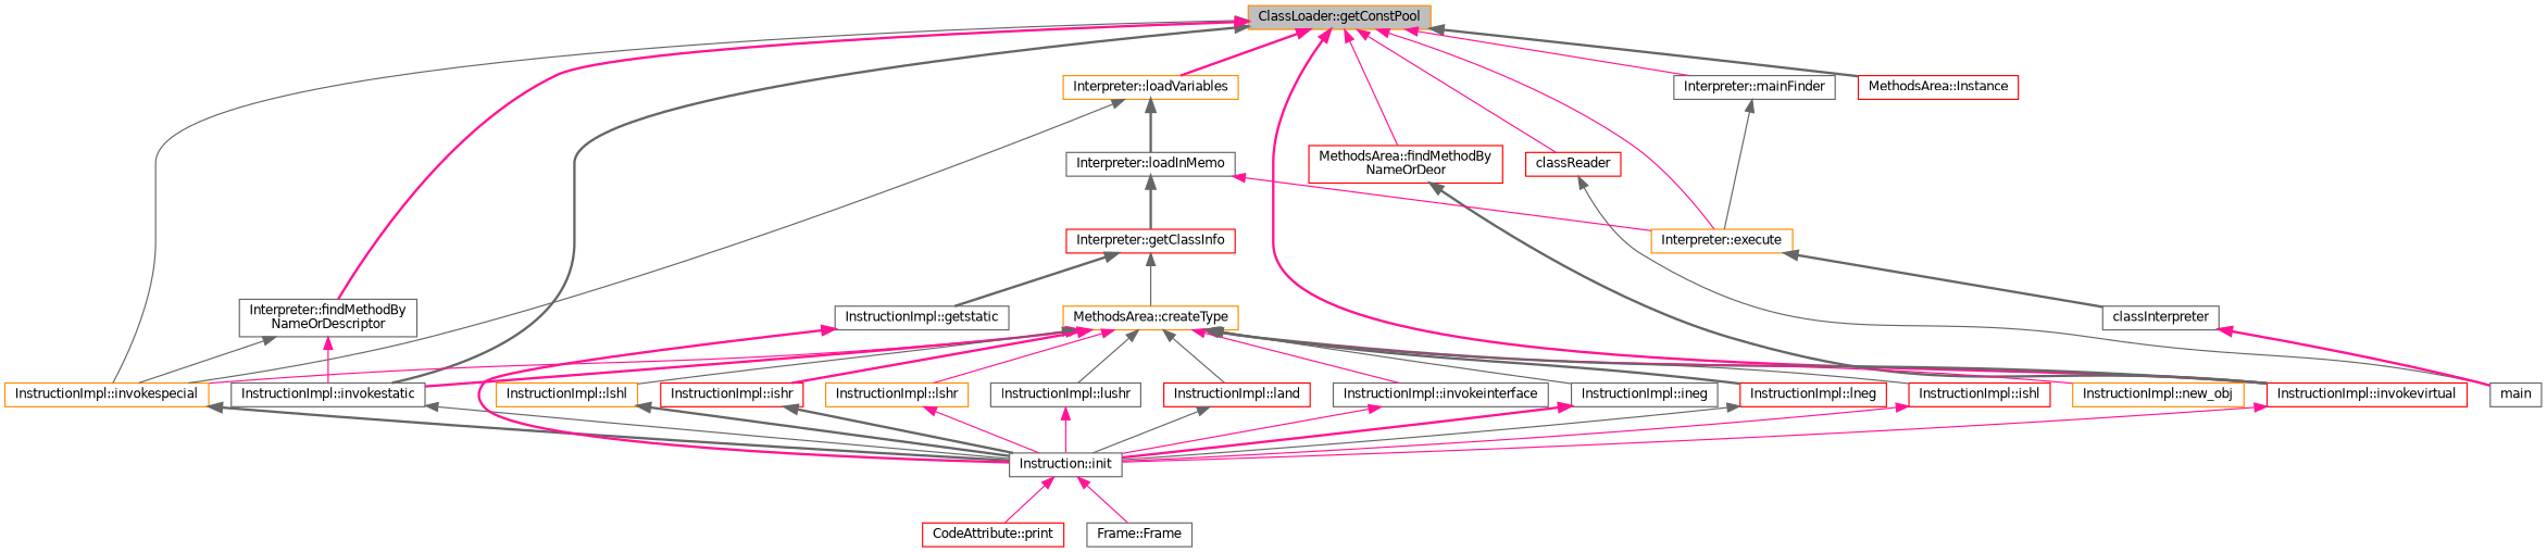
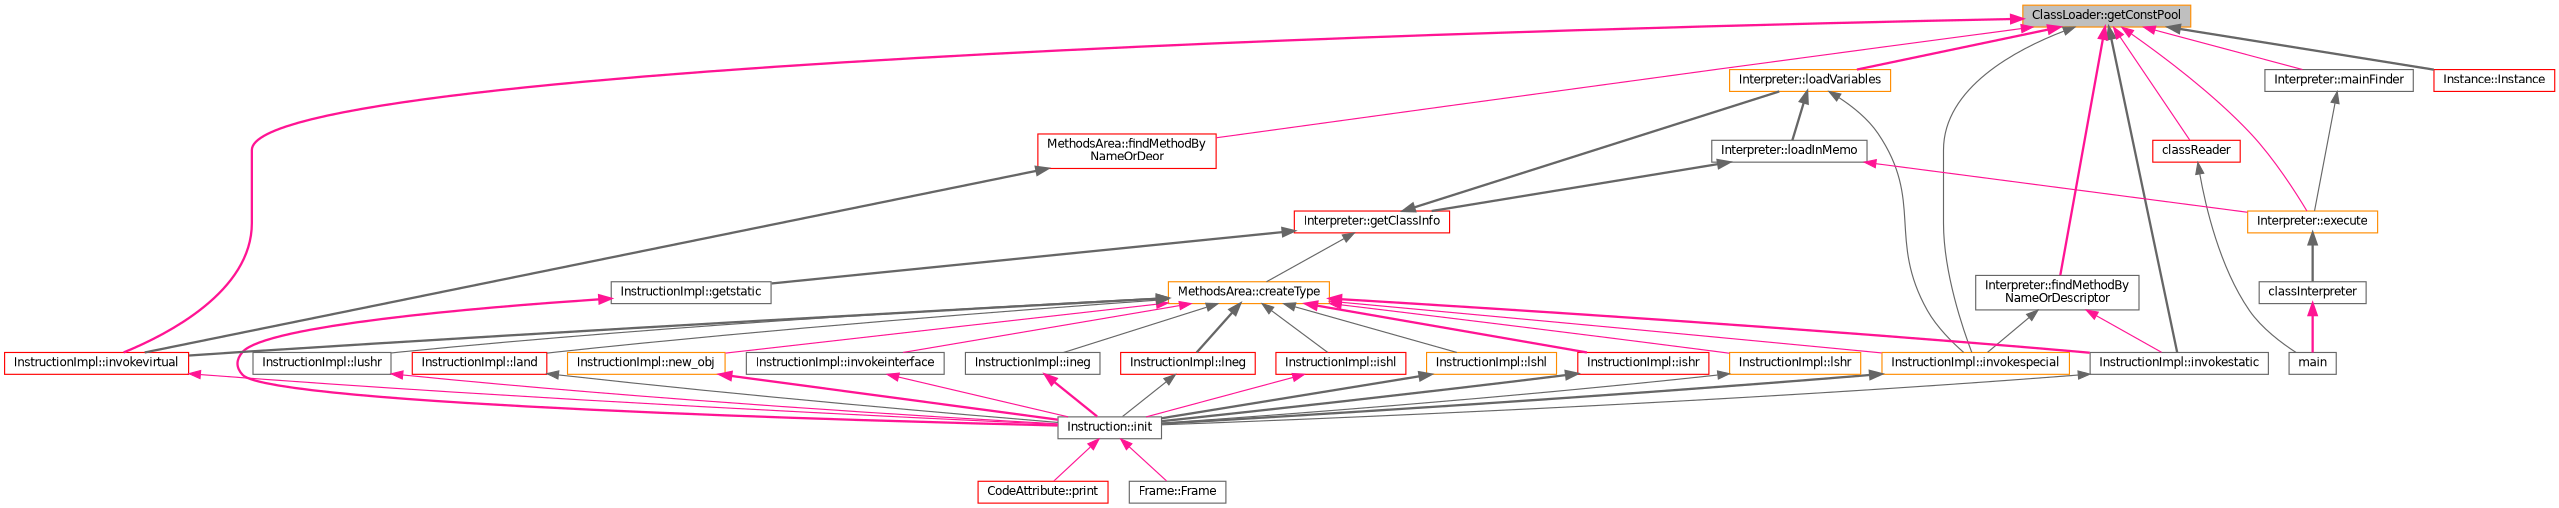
  digraph {
    rankdir=TB
    node [color=gray40 fillcolor=white fontname=Helvetica fontsize=10 shape=record style=filled]
    edge [color=gray40 dir=back fontname=Helvetica fontsize=10 labelfontname=Helvetica labelfontsize=10 style=solid]
    n1 [color=darkorange fillcolor=grey75 fontcolor=black height=0.2 label="ClassLoader::getConstPool" width=0.4]
    n2 [color=red height=0.2 label="MethodsArea::findMethodBy\lNameOrDeor" width=0.4]
    n3 [color=red height=0.2 label="InstructionImpl::invokevirtual" width=0.4]
-   n4 [color=red height=0.2 label="MethodsArea::Instance" width=0.4]
+   n4 [color=red height=0.2 label="Instance::Instance" width=0.4]
    n5 [color=darkorange height=0.2 label="InstructionImpl::invokespecial" width=0.4]
    n6 [height=0.2 label="InstructionImpl::invokestatic" width=0.4]
    n7 [color=darkorange height=0.2 label="Interpreter::execute" width=0.4]
    n8 [color=darkorange height=0.2 label="Interpreter::loadVariables" width=0.4]
    n9 [height=0.2 label="Interpreter::mainFinder" width=0.4]
    n10 [height=0.2 label="Interpreter::findMethodBy\lNameOrDescriptor" width=0.4]
    n11 [color=red height=0.2 label=classReader width=0.4]
    n12 [height=0.2 label="Instruction::init" width=0.4]
    n13 [height=0.2 label=classInterpreter width=0.4]
    n14 [height=0.2 label="Interpreter::loadInMemo" width=0.4]
    n15 [height=0.2 label=main width=0.4]
    n16 [color=red height=0.2 label="CodeAttribute::print" width=0.4]
    n17 [height=0.2 label="Frame::Frame" width=0.4]
    n18 [color=red height=0.2 label="Interpreter::getClassInfo" width=0.4]
    n19 [height=0.2 label="InstructionImpl::getstatic" width=0.4]
    n20 [color=darkorange height=0.2 label="MethodsArea::createType" width=0.4]
    n21 [color=darkorange height=0.2 label="InstructionImpl::new_obj" width=0.4]
    n22 [height=0.2 label="InstructionImpl::invokeinterface" width=0.4]
    n23 [height=0.2 label="InstructionImpl::ineg" width=0.4]
    n24 [color=red height=0.2 label="InstructionImpl::lneg" width=0.4]
    n25 [color=red height=0.2 label="InstructionImpl::ishl" width=0.4]
    n26 [color=darkorange height=0.2 label="InstructionImpl::lshl" width=0.4]
    n27 [color=red height=0.2 label="InstructionImpl::ishr" width=0.4]
    n28 [color=darkorange height=0.2 label="InstructionImpl::lshr" width=0.4]
    n29 [height=0.2 label="InstructionImpl::lushr" width=0.4]
    n30 [color=red height=0.2 label="InstructionImpl::land" width=0.4]
    n1 -> n2 [color=deeppink]
    n1 -> n3 [color=deeppink style=bold]
    n1 -> n4 [style=bold]
    n1 -> n5
    n1 -> n6 [style=bold]
    n1 -> n7 [color=deeppink]
    n1 -> n8 [color=deeppink style=bold]
    n1 -> n9 [color=deeppink]
    n1 -> n10 [color=deeppink style=bold]
    n1 -> n11 [color=deeppink]
    n2 -> n3 [style=bold]
    n3 -> n12 [color=deeppink]
    n5 -> n12 [style=bold]
    n6 -> n12
    n7 -> n13 [style=bold]
    n8 -> n5
    n8 -> n14 [style=bold]
    n9 -> n7
    n10 -> n5
    n10 -> n6 [color=deeppink]
    n11 -> n15
    n12 -> n16 [color=deeppink]
    n12 -> n17 [color=deeppink]
    n13 -> n15 [color=deeppink style=bold]
    n14 -> n7 [color=deeppink]
    n14 -> n18 [style=bold]
+   n18 -> n8 [style=bold]
    n18 -> n19 [style=bold]
    n18 -> n20
    n19 -> n12 [color=deeppink style=bold]
    n20 -> n3 [style=bold]
    n20 -> n5 [color=deeppink]
    n20 -> n6 [color=deeppink style=bold]
    n20 -> n21 [color=deeppink]
    n20 -> n22 [color=deeppink]
    n20 -> n23
    n20 -> n24 [style=bold]
    n20 -> n25
    n20 -> n26
    n20 -> n27 [color=deeppink style=bold]
    n20 -> n28 [color=deeppink]
    n20 -> n29
    n20 -> n30
+   n21 -> n12 [color=deeppink style=bold]
    n22 -> n12 [color=deeppink]
    n23 -> n12 [color=deeppink style=bold]
    n24 -> n12
    n25 -> n12 [color=deeppink]
    n26 -> n12 [style=bold]
    n27 -> n12 [style=bold]
-   n28 -> n12 [color=deeppink]
+   n28 -> n12
    n29 -> n12 [color=deeppink]
    n30 -> n12
  }
